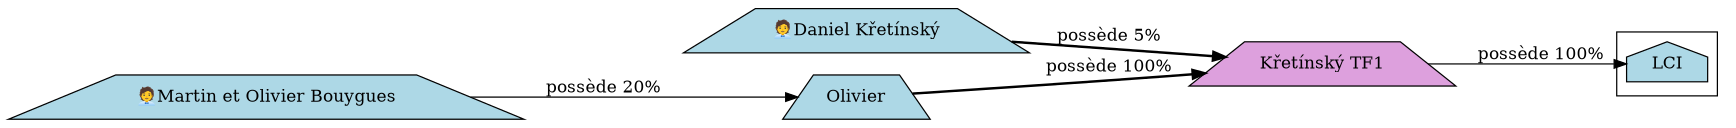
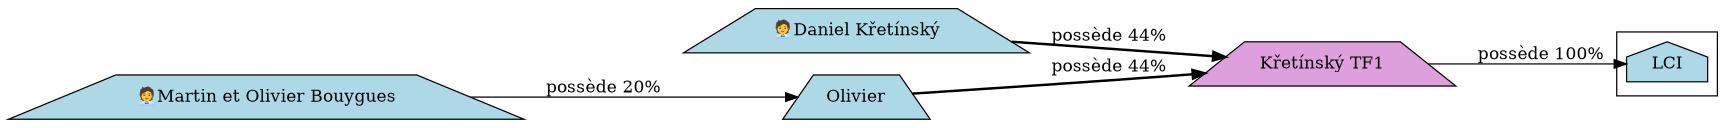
  digraph {
    rankdir=LR
    node [fillcolor=lightblue shape=trapezium style=filled]
    edge [style=bold]
    n1 [label="🧑‍💼Daniel Křetínský"]
    n2 [label="🧑‍💼Martin et Olivier Bouygues"]
    n3 [label=LCI shape=house]
    n4 [fillcolor=plum label="Křetínský TF1"]
    n5 [label=Olivier]
    subgraph sub_1 {
      n1
      n2
    }
    subgraph cluster_2 {
      n3
    }
-   n1 -> n4 [label="possède 5%"]
+   n1 -> n4 [label="possède 44%"]
    n2 -> n5 [label="possède 20%" style=solid]
    n4 -> n3 [label="possède 100%" style=solid]
-   n5 -> n4 [label="possède 100%"]
+   n5 -> n4 [label="possède 44%"]
  }
